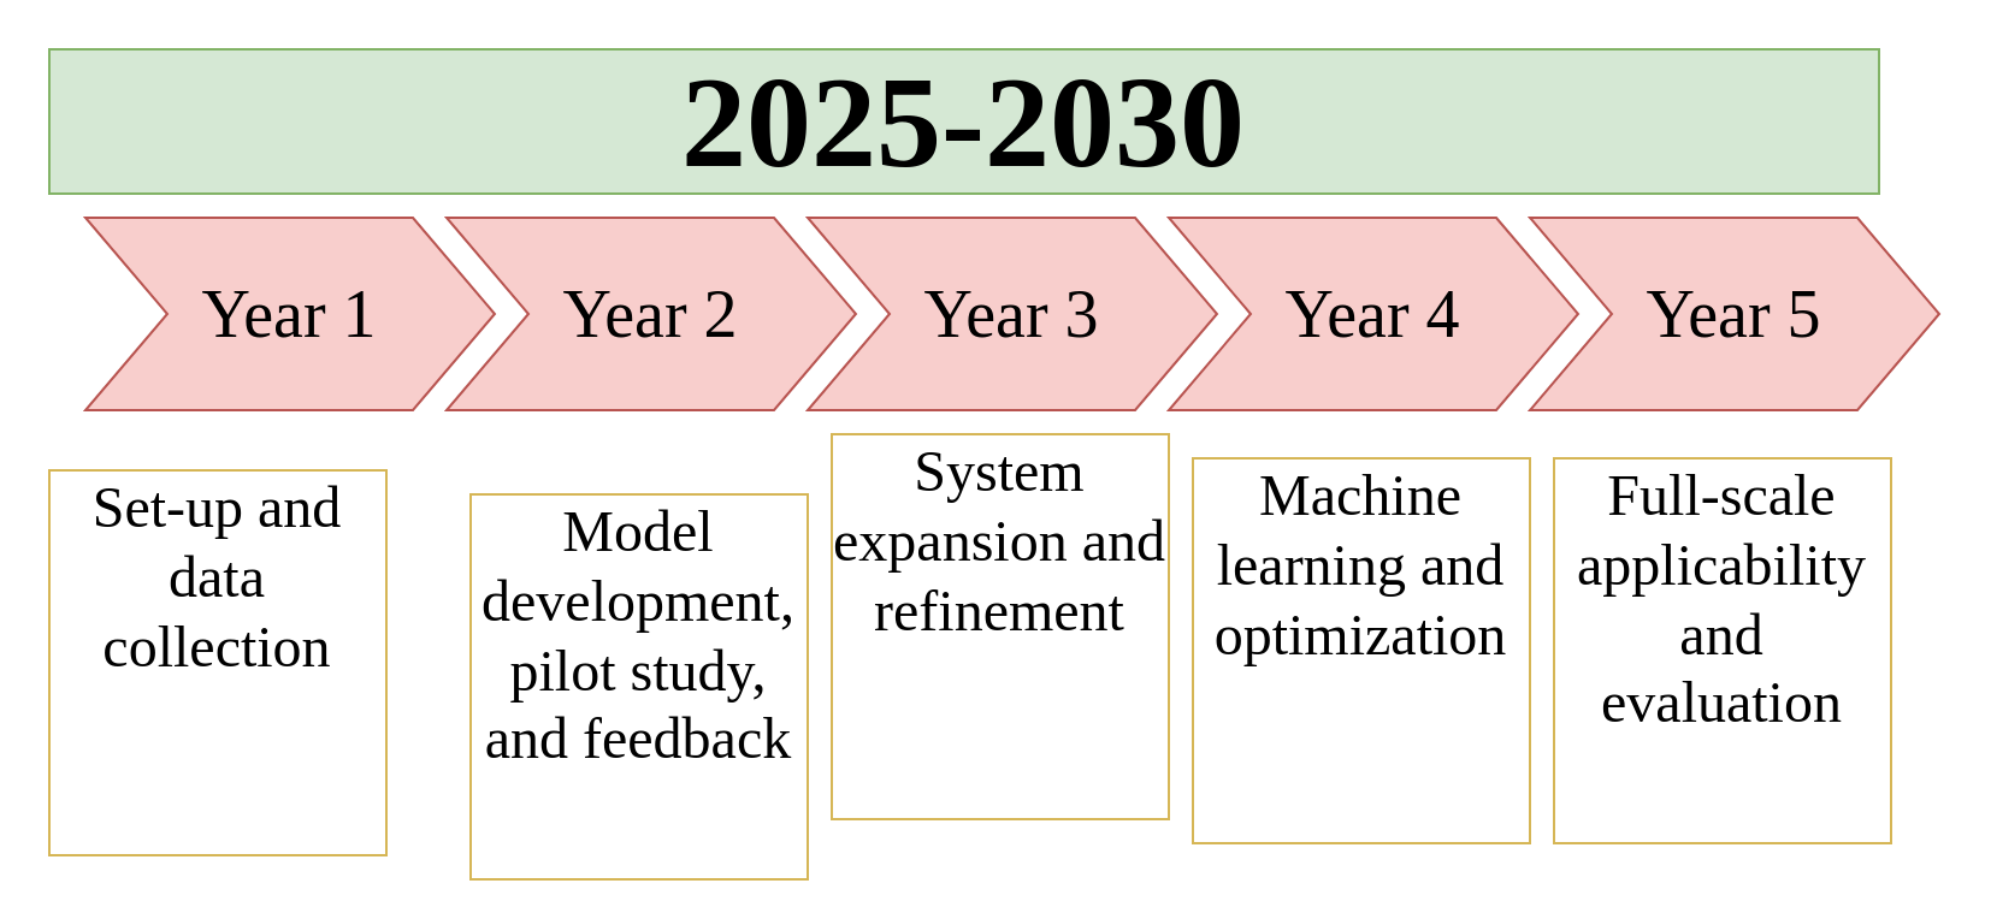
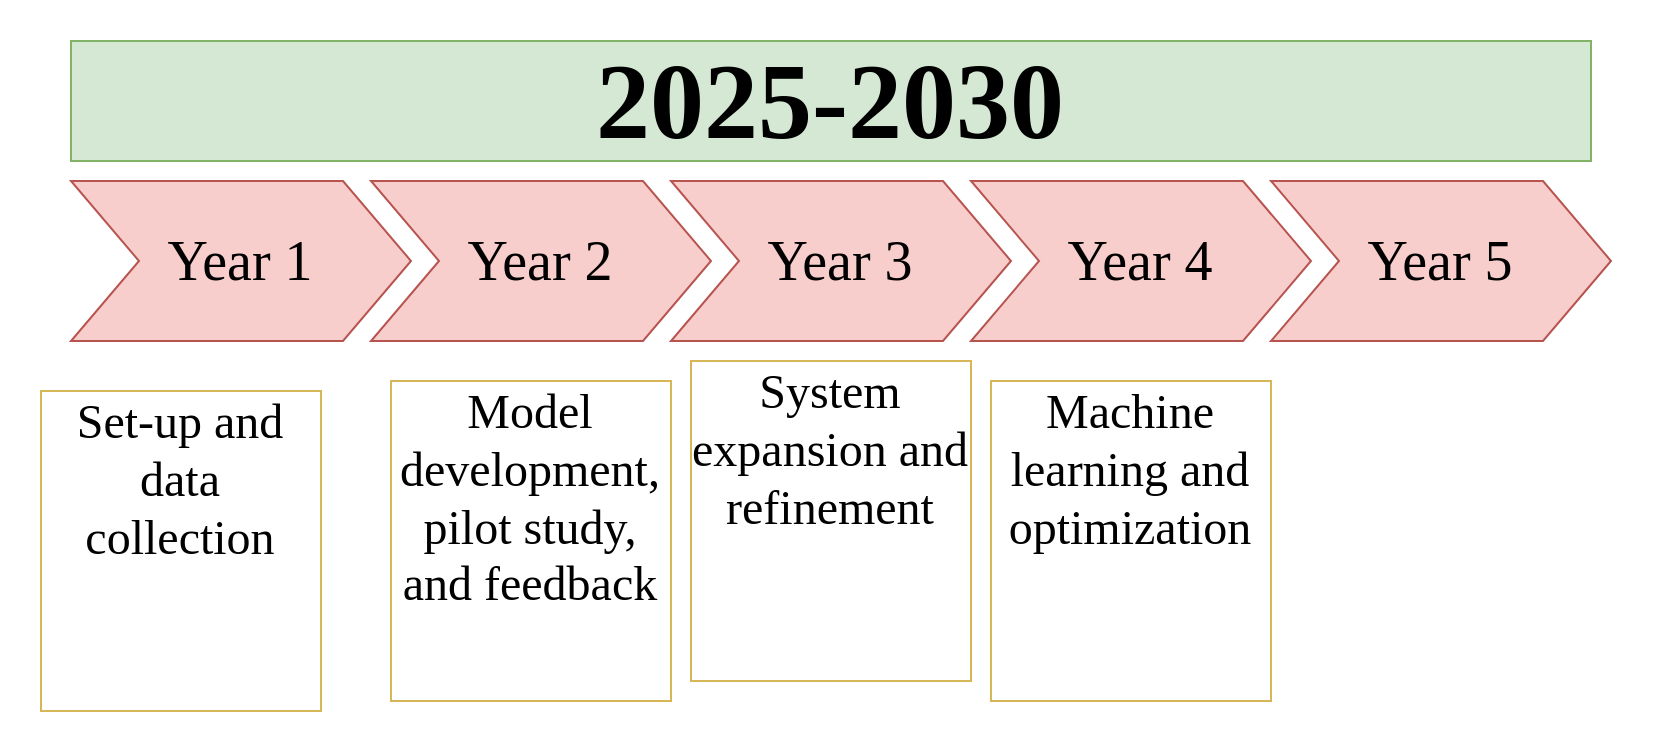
  <mxCell id="0" />
  <mxCell id="1" parent="0" />
  <mxCell id="2" value="&lt;font face=&quot;Times New Roman&quot;&gt;Year 1&lt;/font&gt;" style="shape=step;whiteSpace=wrap;html=1;fontSize=28;fillColor=#f8cecc;strokeColor=#b85450;" parent="1" vertex="1"><mxGeometry x="35" y="90" width="170" height="80" as="geometry" /></mxCell>
  <mxCell id="3" value="&lt;font face=&quot;Times New Roman&quot;&gt;Year 2&lt;/font&gt;" style="shape=step;whiteSpace=wrap;html=1;fontSize=28;fillColor=#f8cecc;strokeColor=#b85450;" parent="1" vertex="1"><mxGeometry x="185" y="90" width="170" height="80" as="geometry" /></mxCell>
  <mxCell id="4" value="&lt;font face=&quot;Times New Roman&quot;&gt;Year 3&lt;/font&gt;" style="shape=step;whiteSpace=wrap;html=1;fontSize=28;fillColor=#f8cecc;strokeColor=#b85450;" parent="1" vertex="1"><mxGeometry x="335" y="90" width="170" height="80" as="geometry" /></mxCell>
  <mxCell id="5" value="&lt;font face=&quot;Times New Roman&quot;&gt;Year 4&lt;/font&gt;" style="shape=step;whiteSpace=wrap;html=1;fontSize=28;fillColor=#f8cecc;strokeColor=#b85450;" parent="1" vertex="1"><mxGeometry x="485" y="90" width="170" height="80" as="geometry" /></mxCell>
  <mxCell id="6" value="&lt;font face=&quot;Times New Roman&quot;&gt;Year 5&lt;/font&gt;" style="shape=step;whiteSpace=wrap;html=1;fontSize=28;fillColor=#f8cecc;strokeColor=#b85450;" parent="1" vertex="1"><mxGeometry x="635" y="90" width="170" height="80" as="geometry" /></mxCell>
- <mxCell id="7" value="&lt;font face=&quot;Times New Roman&quot;&gt;2025-2030&lt;/font&gt;" style="text;html=1;strokeColor=#82b366;fillColor=#d5e8d4;align=center;verticalAlign=middle;whiteSpace=wrap;fontSize=54;fontStyle=1;" parent="1" vertex="1"><mxGeometry x="20" y="20" width="760" height="60" as="geometry" /></mxCell>
+ <mxCell id="7" value="&lt;font face=&quot;Times New Roman&quot;&gt;2025-2030&lt;/font&gt;" style="text;html=1;strokeColor=#82b366;fillColor=#d5e8d4;align=center;verticalAlign=middle;whiteSpace=wrap;fontSize=54;fontStyle=1;" parent="1" vertex="1"><mxGeometry x="35" y="20" width="760" height="60" as="geometry" /></mxCell>
  <mxCell id="8" value="&lt;font face=&quot;Times New Roman&quot; style=&quot;font-size: 24px;&quot;&gt;Set-up and data collection&lt;/font&gt;" style="text;spacingTop=-5;fillColor=default;whiteSpace=wrap;html=1;align=center;fontSize=12;fontFamily=Helvetica;fillColor=none;strokeColor=#d6b656;" parent="1" vertex="1"><mxGeometry x="20" y="195" width="140" height="160" as="geometry" /></mxCell>
- <mxCell id="9" value="&lt;div style=&quot;&quot;&gt;&lt;span style=&quot;font-size: 24px; font-family: &amp;quot;Times New Roman&amp;quot;; background-color: initial;&quot;&gt;Model development, pilot study, and feedback&lt;/span&gt;&lt;/div&gt;" style="text;spacingTop=-5;fillColor=#fff2cc;whiteSpace=wrap;html=1;align=center;fontSize=12;fontFamily=Helvetica;fillColor=none;strokeColor=#d6b656;" parent="1" vertex="1"><mxGeometry x="195" y="205" width="140" height="160" as="geometry" /></mxCell>
+ <mxCell id="9" value="&lt;div style=&quot;&quot;&gt;&lt;span style=&quot;font-size: 24px; font-family: &amp;quot;Times New Roman&amp;quot;; background-color: initial;&quot;&gt;Model development, pilot study, and feedback&lt;/span&gt;&lt;/div&gt;" style="text;spacingTop=-5;fillColor=#fff2cc;whiteSpace=wrap;html=1;align=center;fontSize=12;fontFamily=Helvetica;fillColor=none;strokeColor=#d6b656;" parent="1" vertex="1"><mxGeometry x="195" y="190" width="140" height="160" as="geometry" /></mxCell>
  <mxCell id="10" value="&lt;font face=&quot;Times New Roman&quot; style=&quot;font-size: 24px;&quot;&gt;System expansion and refinement&lt;/font&gt;" style="text;spacingTop=-5;fillColor=#fff2cc;whiteSpace=wrap;html=1;align=center;fontSize=12;fontFamily=Helvetica;fillColor=none;strokeColor=#d6b656;" parent="1" vertex="1"><mxGeometry x="345" y="180" width="140" height="160" as="geometry" /></mxCell>
  <mxCell id="11" value="&lt;font face=&quot;Times New Roman&quot; style=&quot;font-size: 24px;&quot;&gt;Machine learning and optimization&lt;/font&gt;" style="text;spacingTop=-5;fillColor=#fff2cc;whiteSpace=wrap;html=1;align=center;fontSize=12;fontFamily=Helvetica;fillColor=none;strokeColor=#d6b656;" parent="1" vertex="1"><mxGeometry x="495" y="190" width="140" height="160" as="geometry" /></mxCell>
- <mxCell id="12" value="&lt;font face=&quot;Times New Roman&quot; style=&quot;font-size: 24px;&quot;&gt;Full-scale applicability and evaluation&lt;/font&gt;" style="text;spacingTop=-5;fillColor=#fff2cc;whiteSpace=wrap;html=1;align=center;fontSize=12;fontFamily=Helvetica;fillColor=none;strokeColor=#d6b656;" parent="1" vertex="1"><mxGeometry x="645" y="190" width="140" height="160" as="geometry" /></mxCell>
